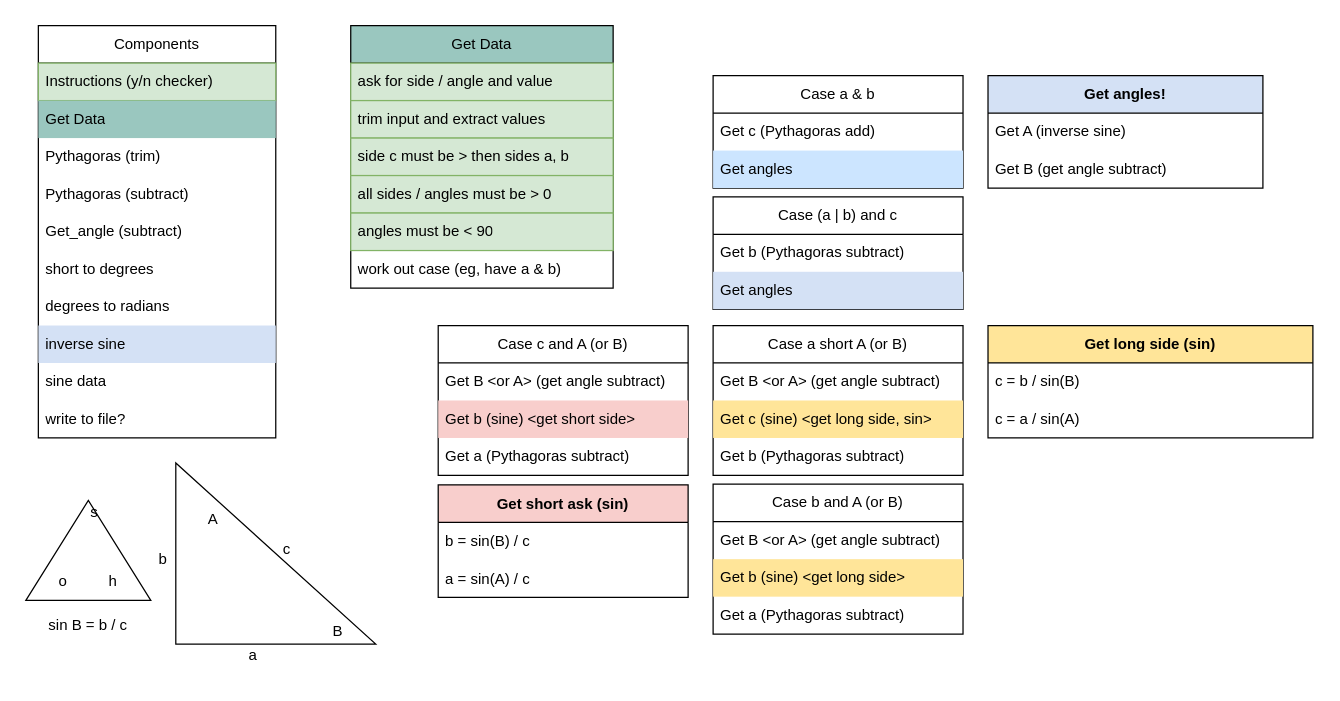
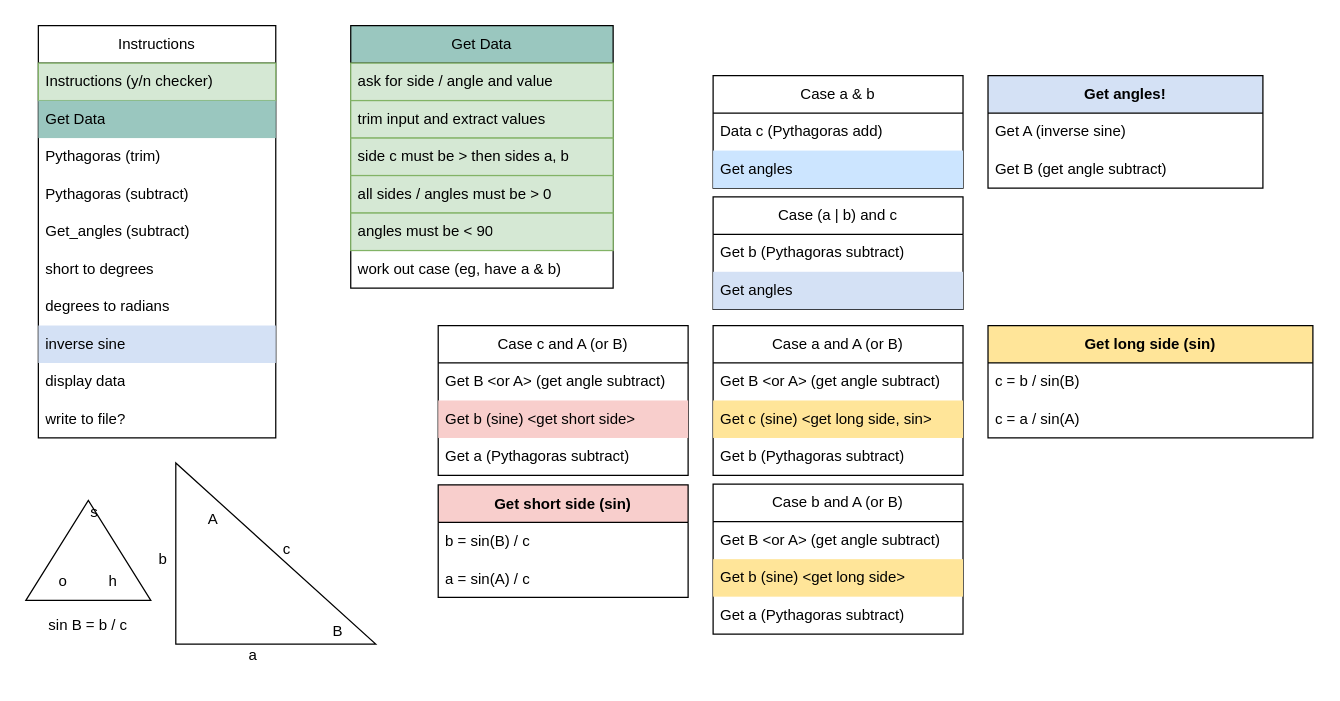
  <mxCell id="0" />
  <mxCell id="1" parent="0" />
  <mxCell id="2" value="" style="triangle;whiteSpace=wrap;html=1;rotation=-90;shadow=0;" vertex="1" parent="1"><mxGeometry x="30" y="390" width="80" height="100" as="geometry" /></mxCell>
- <mxCell id="3" value="Components" style="swimlane;fontStyle=0;childLayout=stackLayout;horizontal=1;startSize=30;horizontalStack=0;resizeParent=1;resizeParentMax=0;resizeLast=0;collapsible=1;marginBottom=0;whiteSpace=wrap;html=1;" vertex="1" parent="1"><mxGeometry x="30" y="20" width="190" height="330" as="geometry" /></mxCell>
+ <mxCell id="3" value="Instructions" style="swimlane;fontStyle=0;childLayout=stackLayout;horizontal=1;startSize=30;horizontalStack=0;resizeParent=1;resizeParentMax=0;resizeLast=0;collapsible=1;marginBottom=0;whiteSpace=wrap;html=1;" vertex="1" parent="1"><mxGeometry x="30" y="20" width="190" height="330" as="geometry" /></mxCell>
  <mxCell id="4" value="Instructions (y/n checker)" style="text;strokeColor=#82b366;fillColor=#d5e8d4;align=left;verticalAlign=middle;spacingLeft=4;spacingRight=4;overflow=hidden;points=[[0,0.5],[1,0.5]];portConstraint=eastwest;rotatable=0;whiteSpace=wrap;html=1;" vertex="1" parent="3"><mxGeometry y="30" width="190" height="30" as="geometry" /></mxCell>
  <mxCell id="5" value="Get Data" style="text;strokeColor=none;fillColor=#9AC7BF;align=left;verticalAlign=middle;spacingLeft=4;spacingRight=4;overflow=hidden;points=[[0,0.5],[1,0.5]];portConstraint=eastwest;rotatable=0;whiteSpace=wrap;html=1;" vertex="1" parent="3"><mxGeometry y="60" width="190" height="30" as="geometry" /></mxCell>
  <mxCell id="6" value="Pythagoras (trim)" style="text;strokeColor=none;fillColor=none;align=left;verticalAlign=middle;spacingLeft=4;spacingRight=4;overflow=hidden;points=[[0,0.5],[1,0.5]];portConstraint=eastwest;rotatable=0;whiteSpace=wrap;html=1;" vertex="1" parent="3"><mxGeometry y="90" width="190" height="30" as="geometry" /></mxCell>
  <mxCell id="7" value="Pythagoras (subtract)" style="text;strokeColor=none;fillColor=none;align=left;verticalAlign=middle;spacingLeft=4;spacingRight=4;overflow=hidden;points=[[0,0.5],[1,0.5]];portConstraint=eastwest;rotatable=0;whiteSpace=wrap;html=1;" vertex="1" parent="3"><mxGeometry y="120" width="190" height="30" as="geometry" /></mxCell>
- <mxCell id="8" value="Get_angle (subtract)" style="text;strokeColor=none;fillColor=none;align=left;verticalAlign=middle;spacingLeft=4;spacingRight=4;overflow=hidden;points=[[0,0.5],[1,0.5]];portConstraint=eastwest;rotatable=0;whiteSpace=wrap;html=1;" vertex="1" parent="3"><mxGeometry y="150" width="190" height="30" as="geometry" /></mxCell>
+ <mxCell id="8" value="Get_angles (subtract)" style="text;strokeColor=none;fillColor=none;align=left;verticalAlign=middle;spacingLeft=4;spacingRight=4;overflow=hidden;points=[[0,0.5],[1,0.5]];portConstraint=eastwest;rotatable=0;whiteSpace=wrap;html=1;" vertex="1" parent="3"><mxGeometry y="150" width="190" height="30" as="geometry" /></mxCell>
  <mxCell id="9" value="short to degrees" style="text;strokeColor=none;fillColor=none;align=left;verticalAlign=middle;spacingLeft=4;spacingRight=4;overflow=hidden;points=[[0,0.5],[1,0.5]];portConstraint=eastwest;rotatable=0;whiteSpace=wrap;html=1;" vertex="1" parent="3"><mxGeometry y="180" width="190" height="30" as="geometry" /></mxCell>
  <mxCell id="10" value="degrees to radians" style="text;strokeColor=none;fillColor=none;align=left;verticalAlign=middle;spacingLeft=4;spacingRight=4;overflow=hidden;points=[[0,0.5],[1,0.5]];portConstraint=eastwest;rotatable=0;whiteSpace=wrap;html=1;" vertex="1" parent="3"><mxGeometry y="210" width="190" height="30" as="geometry" /></mxCell>
  <mxCell id="11" value="inverse sine" style="text;strokeColor=none;fillColor=#D4E1F5;align=left;verticalAlign=middle;spacingLeft=4;spacingRight=4;overflow=hidden;points=[[0,0.5],[1,0.5]];portConstraint=eastwest;rotatable=0;whiteSpace=wrap;html=1;" vertex="1" parent="3"><mxGeometry y="240" width="190" height="30" as="geometry" /></mxCell>
- <mxCell id="12" value="sine data" style="text;strokeColor=none;fillColor=none;align=left;verticalAlign=middle;spacingLeft=4;spacingRight=4;overflow=hidden;points=[[0,0.5],[1,0.5]];portConstraint=eastwest;rotatable=0;whiteSpace=wrap;html=1;" vertex="1" parent="3"><mxGeometry y="270" width="190" height="30" as="geometry" /></mxCell>
+ <mxCell id="12" value="display data" style="text;strokeColor=none;fillColor=none;align=left;verticalAlign=middle;spacingLeft=4;spacingRight=4;overflow=hidden;points=[[0,0.5],[1,0.5]];portConstraint=eastwest;rotatable=0;whiteSpace=wrap;html=1;" vertex="1" parent="3"><mxGeometry y="270" width="190" height="30" as="geometry" /></mxCell>
  <mxCell id="13" value="write to file?" style="text;strokeColor=none;fillColor=none;align=left;verticalAlign=middle;spacingLeft=4;spacingRight=4;overflow=hidden;points=[[0,0.5],[1,0.5]];portConstraint=eastwest;rotatable=0;whiteSpace=wrap;html=1;" vertex="1" parent="3"><mxGeometry y="300" width="190" height="30" as="geometry" /></mxCell>
  <mxCell id="14" value="Get Data" style="swimlane;fontStyle=0;childLayout=stackLayout;horizontal=1;startSize=30;horizontalStack=0;resizeParent=1;resizeParentMax=0;resizeLast=0;collapsible=1;marginBottom=0;whiteSpace=wrap;html=1;fillColor=#9AC7BF;" vertex="1" parent="1"><mxGeometry x="280" y="20" width="210" height="210" as="geometry" /></mxCell>
  <mxCell id="15" value="ask for side / angle and value" style="text;strokeColor=#82b366;fillColor=#d5e8d4;align=left;verticalAlign=middle;spacingLeft=4;spacingRight=4;overflow=hidden;points=[[0,0.5],[1,0.5]];portConstraint=eastwest;rotatable=0;whiteSpace=wrap;html=1;" vertex="1" parent="14"><mxGeometry y="30" width="210" height="30" as="geometry" /></mxCell>
  <mxCell id="16" value="trim input and extract values" style="text;strokeColor=#82b366;fillColor=#d5e8d4;align=left;verticalAlign=middle;spacingLeft=4;spacingRight=4;overflow=hidden;points=[[0,0.5],[1,0.5]];portConstraint=eastwest;rotatable=0;whiteSpace=wrap;html=1;" vertex="1" parent="14"><mxGeometry y="60" width="210" height="30" as="geometry" /></mxCell>
  <mxCell id="17" value="side c must be &amp;gt; then sides a, b" style="text;strokeColor=#82b366;fillColor=#d5e8d4;align=left;verticalAlign=middle;spacingLeft=4;spacingRight=4;overflow=hidden;points=[[0,0.5],[1,0.5]];portConstraint=eastwest;rotatable=0;whiteSpace=wrap;html=1;" vertex="1" parent="14"><mxGeometry y="90" width="210" height="30" as="geometry" /></mxCell>
  <mxCell id="18" value="all sides / angles must be &amp;gt; 0" style="text;strokeColor=#82b366;fillColor=#d5e8d4;align=left;verticalAlign=middle;spacingLeft=4;spacingRight=4;overflow=hidden;points=[[0,0.5],[1,0.5]];portConstraint=eastwest;rotatable=0;whiteSpace=wrap;html=1;" vertex="1" parent="14"><mxGeometry y="120" width="210" height="30" as="geometry" /></mxCell>
  <mxCell id="19" value="angles must be &amp;lt; 90" style="text;strokeColor=#82b366;fillColor=#d5e8d4;align=left;verticalAlign=middle;spacingLeft=4;spacingRight=4;overflow=hidden;points=[[0,0.5],[1,0.5]];portConstraint=eastwest;rotatable=0;whiteSpace=wrap;html=1;" vertex="1" parent="14"><mxGeometry y="150" width="210" height="30" as="geometry" /></mxCell>
  <mxCell id="20" value="work out case (eg, have a &amp;amp; b)" style="text;strokeColor=none;fillColor=none;align=left;verticalAlign=middle;spacingLeft=4;spacingRight=4;overflow=hidden;points=[[0,0.5],[1,0.5]];portConstraint=eastwest;rotatable=0;whiteSpace=wrap;html=1;" vertex="1" parent="14"><mxGeometry y="180" width="210" height="30" as="geometry" /></mxCell>
  <mxCell id="21" value="Case a &amp;amp; b" style="swimlane;fontStyle=0;childLayout=stackLayout;horizontal=1;startSize=30;horizontalStack=0;resizeParent=1;resizeParentMax=0;resizeLast=0;collapsible=1;marginBottom=0;whiteSpace=wrap;html=1;" vertex="1" parent="1"><mxGeometry x="570" y="60" width="200" height="90" as="geometry" /></mxCell>
- <mxCell id="22" value="Get c (Pythagoras add)" style="text;strokeColor=none;fillColor=none;align=left;verticalAlign=middle;spacingLeft=4;spacingRight=4;overflow=hidden;points=[[0,0.5],[1,0.5]];portConstraint=eastwest;rotatable=0;whiteSpace=wrap;html=1;" vertex="1" parent="21"><mxGeometry y="30" width="200" height="30" as="geometry" /></mxCell>
+ <mxCell id="22" value="Data c (Pythagoras add)" style="text;strokeColor=none;fillColor=none;align=left;verticalAlign=middle;spacingLeft=4;spacingRight=4;overflow=hidden;points=[[0,0.5],[1,0.5]];portConstraint=eastwest;rotatable=0;whiteSpace=wrap;html=1;" vertex="1" parent="21"><mxGeometry y="30" width="200" height="30" as="geometry" /></mxCell>
  <mxCell id="23" value="Get angles" style="text;strokeColor=none;fillColor=#CCE5FF;align=left;verticalAlign=middle;spacingLeft=4;spacingRight=4;overflow=hidden;points=[[0,0.5],[1,0.5]];portConstraint=eastwest;rotatable=0;whiteSpace=wrap;html=1;" vertex="1" parent="21"><mxGeometry y="60" width="200" height="30" as="geometry" /></mxCell>
  <mxCell id="24" value="Case (a | b) and c" style="swimlane;fontStyle=0;childLayout=stackLayout;horizontal=1;startSize=30;horizontalStack=0;resizeParent=1;resizeParentMax=0;resizeLast=0;collapsible=1;marginBottom=0;whiteSpace=wrap;html=1;" vertex="1" parent="1"><mxGeometry x="570" y="157" width="200" height="90" as="geometry" /></mxCell>
  <mxCell id="25" value="Get b (Pythagoras subtract)" style="text;strokeColor=none;fillColor=none;align=left;verticalAlign=middle;spacingLeft=4;spacingRight=4;overflow=hidden;points=[[0,0.5],[1,0.5]];portConstraint=eastwest;rotatable=0;whiteSpace=wrap;html=1;" vertex="1" parent="24"><mxGeometry y="30" width="200" height="30" as="geometry" /></mxCell>
  <mxCell id="26" value="Get angles" style="text;strokeColor=none;fillColor=#D4E1F5;align=left;verticalAlign=middle;spacingLeft=4;spacingRight=4;overflow=hidden;points=[[0,0.5],[1,0.5]];portConstraint=eastwest;rotatable=0;whiteSpace=wrap;html=1;" vertex="1" parent="24"><mxGeometry y="60" width="200" height="30" as="geometry" /></mxCell>
  <mxCell id="27" value="Get angles!" style="swimlane;fontStyle=1;childLayout=stackLayout;horizontal=1;startSize=30;horizontalStack=0;resizeParent=1;resizeParentMax=0;resizeLast=0;collapsible=1;marginBottom=0;whiteSpace=wrap;html=1;fillColor=#D4E1F5;" vertex="1" parent="1"><mxGeometry x="790" y="60" width="220" height="90" as="geometry" /></mxCell>
  <mxCell id="28" value="Get A (inverse sine)" style="text;strokeColor=none;fillColor=none;align=left;verticalAlign=middle;spacingLeft=4;spacingRight=4;overflow=hidden;points=[[0,0.5],[1,0.5]];portConstraint=eastwest;rotatable=0;whiteSpace=wrap;html=1;" vertex="1" parent="27"><mxGeometry y="30" width="220" height="30" as="geometry" /></mxCell>
  <mxCell id="29" value="Get B (get angle subtract)" style="text;strokeColor=none;fillColor=none;align=left;verticalAlign=middle;spacingLeft=4;spacingRight=4;overflow=hidden;points=[[0,0.5],[1,0.5]];portConstraint=eastwest;rotatable=0;whiteSpace=wrap;html=1;" vertex="1" parent="27"><mxGeometry y="60" width="220" height="30" as="geometry" /></mxCell>
- <mxCell id="30" value="Case a short A (or B)" style="swimlane;fontStyle=0;childLayout=stackLayout;horizontal=1;startSize=30;horizontalStack=0;resizeParent=1;resizeParentMax=0;resizeLast=0;collapsible=1;marginBottom=0;whiteSpace=wrap;html=1;" vertex="1" parent="1"><mxGeometry x="570" y="260" width="200" height="120" as="geometry" /></mxCell>
+ <mxCell id="30" value="Case a and A (or B)" style="swimlane;fontStyle=0;childLayout=stackLayout;horizontal=1;startSize=30;horizontalStack=0;resizeParent=1;resizeParentMax=0;resizeLast=0;collapsible=1;marginBottom=0;whiteSpace=wrap;html=1;" vertex="1" parent="1"><mxGeometry x="570" y="260" width="200" height="120" as="geometry" /></mxCell>
  <mxCell id="31" value="Get B &amp;lt;or A&amp;gt; (get angle subtract)" style="text;strokeColor=none;fillColor=none;align=left;verticalAlign=middle;spacingLeft=4;spacingRight=4;overflow=hidden;points=[[0,0.5],[1,0.5]];portConstraint=eastwest;rotatable=0;whiteSpace=wrap;html=1;" vertex="1" parent="30"><mxGeometry y="30" width="200" height="30" as="geometry" /></mxCell>
  <mxCell id="32" value="Get c (sine) &amp;lt;get long side, sin&amp;gt;" style="text;strokeColor=none;fillColor=#FFE599;align=left;verticalAlign=middle;spacingLeft=4;spacingRight=4;overflow=hidden;points=[[0,0.5],[1,0.5]];portConstraint=eastwest;rotatable=0;whiteSpace=wrap;html=1;" vertex="1" parent="30"><mxGeometry y="60" width="200" height="30" as="geometry" /></mxCell>
  <mxCell id="33" value="Get b (Pythagoras subtract)" style="text;strokeColor=none;fillColor=none;align=left;verticalAlign=middle;spacingLeft=4;spacingRight=4;overflow=hidden;points=[[0,0.5],[1,0.5]];portConstraint=eastwest;rotatable=0;whiteSpace=wrap;html=1;" vertex="1" parent="30"><mxGeometry y="90" width="200" height="30" as="geometry" /></mxCell>
  <mxCell id="34" value="Case b and A (or B)" style="swimlane;fontStyle=0;childLayout=stackLayout;horizontal=1;startSize=30;horizontalStack=0;resizeParent=1;resizeParentMax=0;resizeLast=0;collapsible=1;marginBottom=0;whiteSpace=wrap;html=1;" vertex="1" parent="1"><mxGeometry x="570" y="387" width="200" height="120" as="geometry" /></mxCell>
  <mxCell id="35" value="Get B &amp;lt;or A&amp;gt; (get angle subtract)" style="text;strokeColor=none;fillColor=none;align=left;verticalAlign=middle;spacingLeft=4;spacingRight=4;overflow=hidden;points=[[0,0.5],[1,0.5]];portConstraint=eastwest;rotatable=0;whiteSpace=wrap;html=1;" vertex="1" parent="34"><mxGeometry y="30" width="200" height="30" as="geometry" /></mxCell>
  <mxCell id="36" value="Get b (sine) &amp;lt;get long side&amp;gt;" style="text;strokeColor=none;fillColor=#FFE599;align=left;verticalAlign=middle;spacingLeft=4;spacingRight=4;overflow=hidden;points=[[0,0.5],[1,0.5]];portConstraint=eastwest;rotatable=0;whiteSpace=wrap;html=1;" vertex="1" parent="34"><mxGeometry y="60" width="200" height="30" as="geometry" /></mxCell>
  <mxCell id="37" value="Get a (Pythagoras subtract)" style="text;strokeColor=none;fillColor=none;align=left;verticalAlign=middle;spacingLeft=4;spacingRight=4;overflow=hidden;points=[[0,0.5],[1,0.5]];portConstraint=eastwest;rotatable=0;whiteSpace=wrap;html=1;" vertex="1" parent="34"><mxGeometry y="90" width="200" height="30" as="geometry" /></mxCell>
  <mxCell id="38" value="Case c and A (or B)" style="swimlane;fontStyle=0;childLayout=stackLayout;horizontal=1;startSize=30;horizontalStack=0;resizeParent=1;resizeParentMax=0;resizeLast=0;collapsible=1;marginBottom=0;whiteSpace=wrap;html=1;" vertex="1" parent="1"><mxGeometry x="350" y="260" width="200" height="120" as="geometry" /></mxCell>
  <mxCell id="39" value="Get B &amp;lt;or A&amp;gt; (get angle subtract)" style="text;strokeColor=none;fillColor=none;align=left;verticalAlign=middle;spacingLeft=4;spacingRight=4;overflow=hidden;points=[[0,0.5],[1,0.5]];portConstraint=eastwest;rotatable=0;whiteSpace=wrap;html=1;" vertex="1" parent="38"><mxGeometry y="30" width="200" height="30" as="geometry" /></mxCell>
  <mxCell id="40" value="Get b (sine) &amp;lt;get short side&amp;gt;" style="text;strokeColor=none;fillColor=#F8CECC;align=left;verticalAlign=middle;spacingLeft=4;spacingRight=4;overflow=hidden;points=[[0,0.5],[1,0.5]];portConstraint=eastwest;rotatable=0;whiteSpace=wrap;html=1;" vertex="1" parent="38"><mxGeometry y="60" width="200" height="30" as="geometry" /></mxCell>
  <mxCell id="41" value="Get a (Pythagoras subtract)" style="text;strokeColor=none;fillColor=none;align=left;verticalAlign=middle;spacingLeft=4;spacingRight=4;overflow=hidden;points=[[0,0.5],[1,0.5]];portConstraint=eastwest;rotatable=0;whiteSpace=wrap;html=1;" vertex="1" parent="38"><mxGeometry y="90" width="200" height="30" as="geometry" /></mxCell>
  <mxCell id="42" value="s" style="text;html=1;strokeColor=none;fillColor=none;align=center;verticalAlign=middle;whiteSpace=wrap;rounded=0;" vertex="1" parent="1"><mxGeometry x="45" y="395" width="60" height="30" as="geometry" /></mxCell>
  <mxCell id="43" value="o" style="text;html=1;strokeColor=none;fillColor=none;align=center;verticalAlign=middle;whiteSpace=wrap;rounded=0;" vertex="1" parent="1"><mxGeometry x="20" y="450" width="60" height="30" as="geometry" /></mxCell>
  <mxCell id="44" value="h" style="text;html=1;strokeColor=none;fillColor=none;align=center;verticalAlign=middle;whiteSpace=wrap;rounded=0;" vertex="1" parent="1"><mxGeometry x="60" y="450" width="60" height="30" as="geometry" /></mxCell>
  <mxCell id="45" value="" style="verticalLabelPosition=bottom;verticalAlign=top;html=1;shape=mxgraph.basic.orthogonal_triangle" vertex="1" parent="1"><mxGeometry x="140" y="370" width="160" height="145" as="geometry" /></mxCell>
  <mxCell id="46" value="A" style="text;html=1;strokeColor=none;fillColor=none;align=center;verticalAlign=middle;whiteSpace=wrap;rounded=0;" vertex="1" parent="1"><mxGeometry x="140" y="400" width="60" height="30" as="geometry" /></mxCell>
  <mxCell id="47" value="B" style="text;html=1;strokeColor=none;fillColor=none;align=center;verticalAlign=middle;whiteSpace=wrap;rounded=0;" vertex="1" parent="1"><mxGeometry x="240" y="490" width="60" height="30" as="geometry" /></mxCell>
  <mxCell id="48" value="a" style="text;html=1;strokeColor=none;fillColor=none;align=center;verticalAlign=middle;whiteSpace=wrap;rounded=0;" vertex="1" parent="1"><mxGeometry x="172" y="509" width="60" height="30" as="geometry" /></mxCell>
  <mxCell id="49" value="b" style="text;html=1;strokeColor=none;fillColor=none;align=center;verticalAlign=middle;whiteSpace=wrap;rounded=0;" vertex="1" parent="1"><mxGeometry x="100" y="432" width="60" height="30" as="geometry" /></mxCell>
  <mxCell id="50" value="c" style="text;html=1;strokeColor=none;fillColor=none;align=center;verticalAlign=middle;whiteSpace=wrap;rounded=0;" vertex="1" parent="1"><mxGeometry x="199" y="424" width="60" height="30" as="geometry" /></mxCell>
  <mxCell id="51" value="sin B = b / c" style="text;html=1;strokeColor=none;fillColor=none;align=center;verticalAlign=middle;whiteSpace=wrap;rounded=0;" vertex="1" parent="1"><mxGeometry x="20" y="485" width="100" height="30" as="geometry" /></mxCell>
- <mxCell id="52" value="Get short ask (sin)" style="swimlane;fontStyle=1;childLayout=stackLayout;horizontal=1;startSize=30;horizontalStack=0;resizeParent=1;resizeParentMax=0;resizeLast=0;collapsible=1;marginBottom=0;whiteSpace=wrap;html=1;fillColor=#F8CECC;" vertex="1" parent="1"><mxGeometry x="350" y="387.5" width="200" height="90" as="geometry" /></mxCell>
+ <mxCell id="52" value="Get short side (sin)" style="swimlane;fontStyle=1;childLayout=stackLayout;horizontal=1;startSize=30;horizontalStack=0;resizeParent=1;resizeParentMax=0;resizeLast=0;collapsible=1;marginBottom=0;whiteSpace=wrap;html=1;fillColor=#F8CECC;" vertex="1" parent="1"><mxGeometry x="350" y="387.5" width="200" height="90" as="geometry" /></mxCell>
  <mxCell id="53" value="b = sin(B) / c" style="text;strokeColor=none;fillColor=none;align=left;verticalAlign=middle;spacingLeft=4;spacingRight=4;overflow=hidden;points=[[0,0.5],[1,0.5]];portConstraint=eastwest;rotatable=0;whiteSpace=wrap;html=1;" vertex="1" parent="52"><mxGeometry y="30" width="200" height="30" as="geometry" /></mxCell>
  <mxCell id="54" value="a = sin(A) / c" style="text;strokeColor=none;fillColor=none;align=left;verticalAlign=middle;spacingLeft=4;spacingRight=4;overflow=hidden;points=[[0,0.5],[1,0.5]];portConstraint=eastwest;rotatable=0;whiteSpace=wrap;html=1;" vertex="1" parent="52"><mxGeometry y="60" width="200" height="30" as="geometry" /></mxCell>
  <mxCell id="55" value="Get long side (sin)" style="swimlane;fontStyle=1;childLayout=stackLayout;horizontal=1;startSize=30;horizontalStack=0;resizeParent=1;resizeParentMax=0;resizeLast=0;collapsible=1;marginBottom=0;whiteSpace=wrap;html=1;fillColor=#FFE599;" vertex="1" parent="1"><mxGeometry x="790" y="260" width="260" height="90" as="geometry" /></mxCell>
  <mxCell id="56" value="c = b / sin(B)" style="text;strokeColor=none;fillColor=none;align=left;verticalAlign=middle;spacingLeft=4;spacingRight=4;overflow=hidden;points=[[0,0.5],[1,0.5]];portConstraint=eastwest;rotatable=0;whiteSpace=wrap;html=1;" vertex="1" parent="55"><mxGeometry y="30" width="260" height="30" as="geometry" /></mxCell>
  <mxCell id="57" value="c = a / sin(A)" style="text;strokeColor=none;fillColor=none;align=left;verticalAlign=middle;spacingLeft=4;spacingRight=4;overflow=hidden;points=[[0,0.5],[1,0.5]];portConstraint=eastwest;rotatable=0;whiteSpace=wrap;html=1;" vertex="1" parent="55"><mxGeometry y="60" width="260" height="30" as="geometry" /></mxCell>
